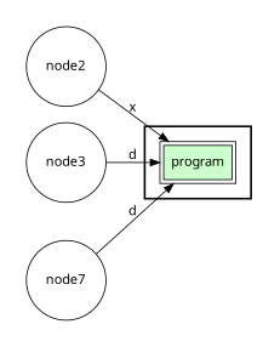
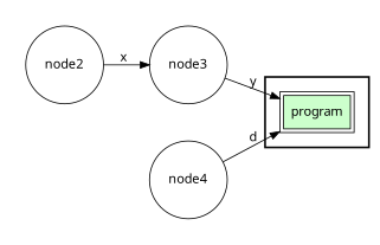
  digraph {
    fontname="Noto Sans"
    rankdir=LR
    node [fillcolor="#FFFFFF" fontname="Noto Sans" peripheries=1 shape=circle style=filled]
    edge [fontname="Noto Sans"]
    n1 [fillcolor="#CCFFCC" label=program peripheries=2 shape=box]
    node2 [width=0.2]
    node3 [width=0.2]
-   node4 [width=0.2 label=node7]
+   node4 [width=0.2]
    subgraph cluster_1 {
      fontsize=18
      penwidth=2
      subgraph cluster_2 {
        color=white
        fontsize=18
        penwidth=2
        n1
      }
    }
    subgraph cluster_3 {
      color=white
      subgraph cluster_4 {
        color=white
        node2
        node3
      }
    }
    subgraph cluster_5 {
      color=white
      subgraph cluster_6 {
        color=white
        node4
      }
    }
-   node2 -> n1 [label=x]
-   node3 -> n1 [label=d]
+   node2 -> node3 [label=x]
+   node3 -> n1 [label=y]
    node4 -> n1 [label=d]
  }
